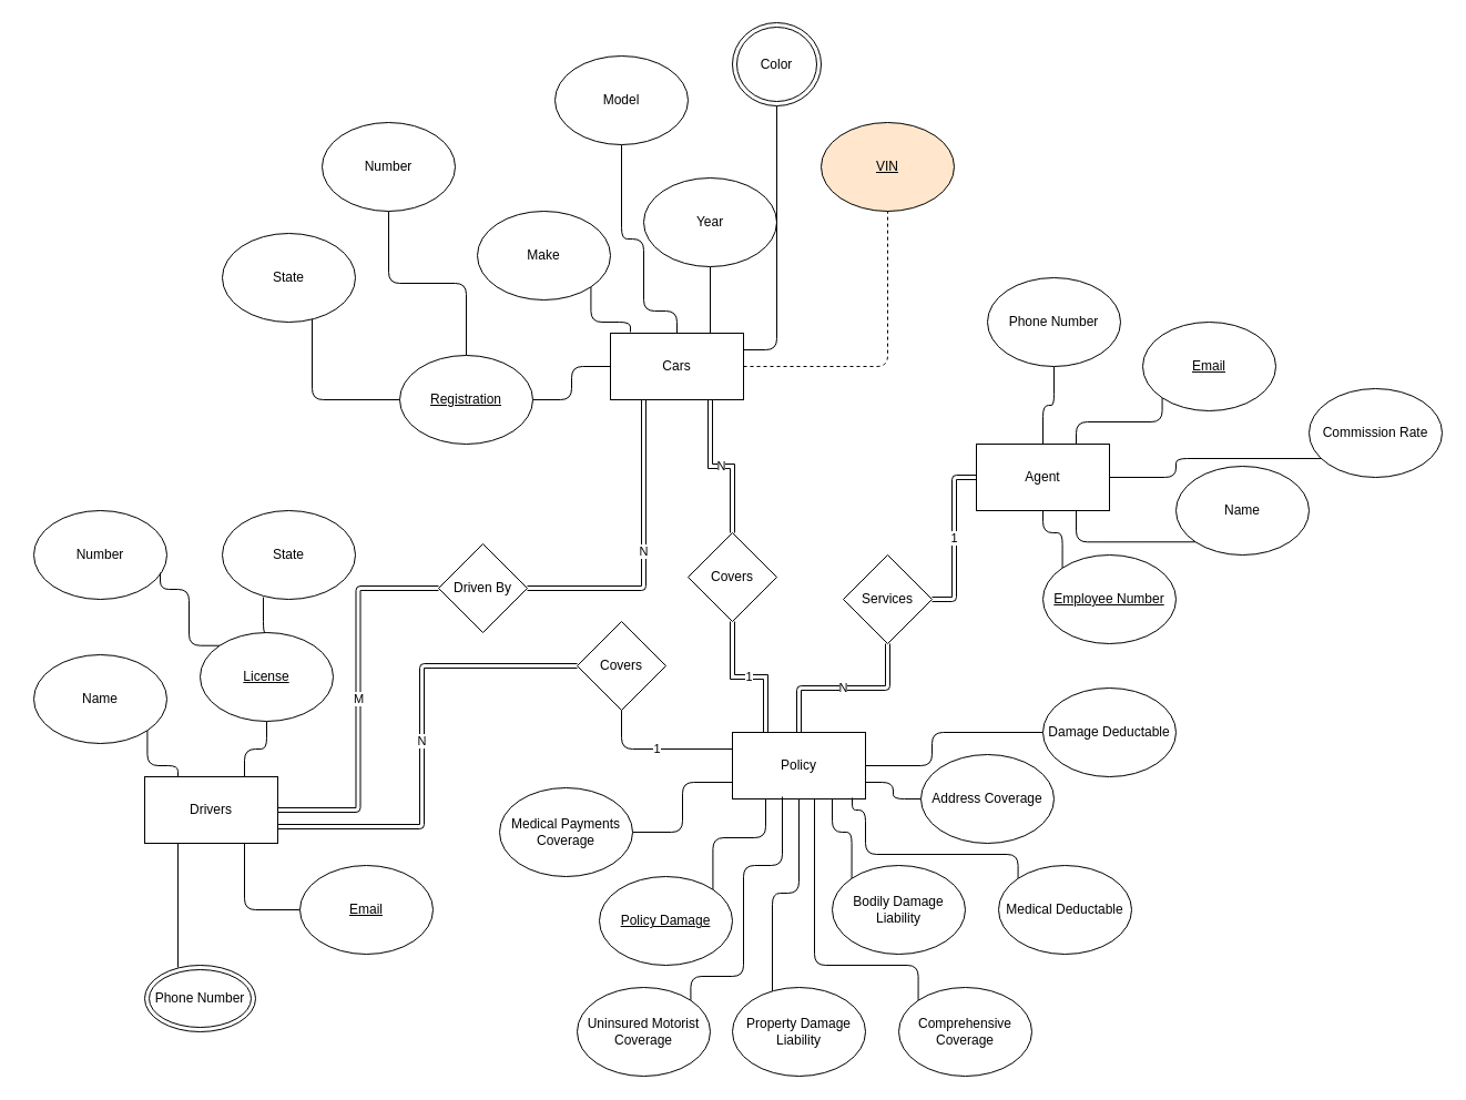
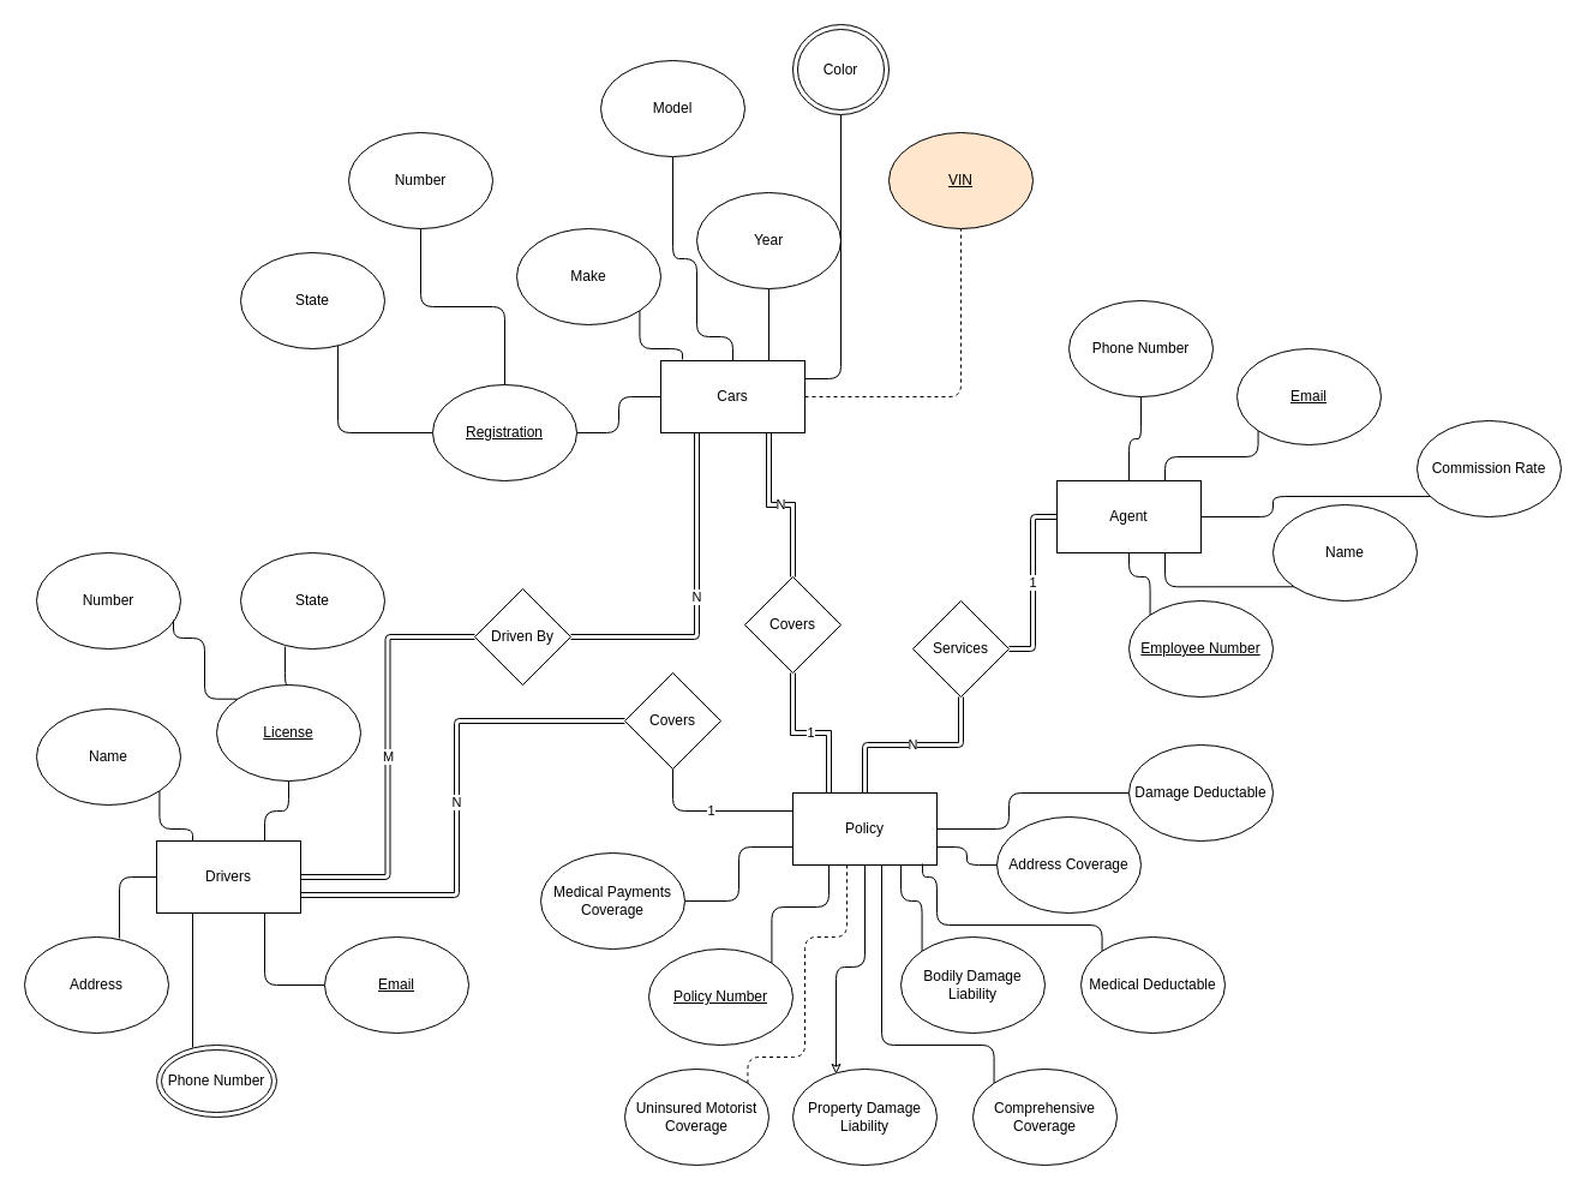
  <mxCell id="0" />
  <mxCell id="1" parent="0" />
  <mxCell id="2" style="edgeStyle=orthogonalEdgeStyle;rounded=1;orthogonalLoop=1;jettySize=auto;html=1;exitX=0.25;exitY=1;exitDx=0;exitDy=0;entryX=1;entryY=0;entryDx=0;entryDy=0;endArrow=none;endFill=0;" parent="1" source="8" target="44" edge="1"><mxGeometry relative="1" as="geometry" /></mxCell>
- <mxCell id="3" style="edgeStyle=orthogonalEdgeStyle;rounded=1;orthogonalLoop=1;jettySize=auto;html=1;exitX=0.5;exitY=1;exitDx=0;exitDy=0;entryX=0.3;entryY=0.05;entryDx=0;entryDy=0;entryPerimeter=0;endArrow=none;endFill=0;" parent="1" source="8" target="48" edge="1"><mxGeometry relative="1" as="geometry" /></mxCell>
+ <mxCell id="3" style="edgeStyle=orthogonalEdgeStyle;rounded=1;orthogonalLoop=1;jettySize=auto;html=1;exitX=0.5;exitY=1;exitDx=0;exitDy=0;entryX=0.3;entryY=0.05;entryDx=0;entryDy=0;entryPerimeter=0;endArrow=classic;endFill=0;" parent="1" source="8" target="48" edge="1"><mxGeometry relative="1" as="geometry" /></mxCell>
  <mxCell id="4" style="edgeStyle=orthogonalEdgeStyle;rounded=1;orthogonalLoop=1;jettySize=auto;html=1;exitX=0.75;exitY=1;exitDx=0;exitDy=0;entryX=0;entryY=0;entryDx=0;entryDy=0;endArrow=none;endFill=0;" parent="1" source="8" target="41" edge="1"><mxGeometry relative="1" as="geometry" /></mxCell>
  <mxCell id="5" style="edgeStyle=orthogonalEdgeStyle;rounded=1;orthogonalLoop=1;jettySize=auto;html=1;exitX=1;exitY=0.75;exitDx=0;exitDy=0;entryX=0;entryY=0.5;entryDx=0;entryDy=0;endArrow=none;endFill=0;" parent="1" source="8" target="45" edge="1"><mxGeometry relative="1" as="geometry" /></mxCell>
  <mxCell id="6" value="1" style="edgeStyle=orthogonalEdgeStyle;rounded=1;orthogonalLoop=1;jettySize=auto;html=1;exitX=0;exitY=0.25;exitDx=0;exitDy=0;entryX=0.5;entryY=1;entryDx=0;entryDy=0;endArrow=none;endFill=0;" parent="1" source="8" target="74" edge="1"><mxGeometry relative="1" as="geometry" /></mxCell>
  <mxCell id="7" value="1" style="edgeStyle=orthogonalEdgeStyle;rounded=0;orthogonalLoop=1;jettySize=auto;html=1;exitX=0.25;exitY=0;exitDx=0;exitDy=0;entryX=0.5;entryY=1;entryDx=0;entryDy=0;endArrow=none;endFill=0;shape=link;" edge="1" parent="1" source="8" target="75"><mxGeometry relative="1" as="geometry" /></mxCell>
  <mxCell id="8" value="Policy" style="rounded=0;whiteSpace=wrap;html=1;" parent="1" vertex="1"><mxGeometry x="660" y="660" width="120" height="60" as="geometry" /></mxCell>
  <mxCell id="9" style="edgeStyle=orthogonalEdgeStyle;rounded=1;orthogonalLoop=1;jettySize=auto;html=1;exitX=0.75;exitY=0;exitDx=0;exitDy=0;entryX=0.5;entryY=1;entryDx=0;entryDy=0;endArrow=none;endFill=0;" parent="1" source="14" target="36" edge="1"><mxGeometry relative="1" as="geometry" /></mxCell>
+ <mxCell id="10" style="edgeStyle=orthogonalEdgeStyle;rounded=1;orthogonalLoop=1;jettySize=auto;html=1;exitX=0;exitY=0.5;exitDx=0;exitDy=0;entryX=0.658;entryY=0.013;entryDx=0;entryDy=0;entryPerimeter=0;endArrow=none;endFill=0;" parent="1" source="14" target="37" edge="1"><mxGeometry relative="1" as="geometry" /></mxCell>
  <mxCell id="11" style="edgeStyle=orthogonalEdgeStyle;rounded=1;orthogonalLoop=1;jettySize=auto;html=1;exitX=0.25;exitY=1;exitDx=0;exitDy=0;entryX=0.3;entryY=0.033;entryDx=0;entryDy=0;entryPerimeter=0;endArrow=none;endFill=0;" parent="1" source="14" target="40" edge="1"><mxGeometry relative="1" as="geometry" /></mxCell>
  <mxCell id="12" style="edgeStyle=orthogonalEdgeStyle;rounded=1;orthogonalLoop=1;jettySize=auto;html=1;exitX=0.75;exitY=1;exitDx=0;exitDy=0;entryX=0;entryY=0.5;entryDx=0;entryDy=0;endArrow=none;endFill=0;" parent="1" source="14" target="31" edge="1"><mxGeometry relative="1" as="geometry" /></mxCell>
  <mxCell id="13" value="M" style="edgeStyle=orthogonalEdgeStyle;rounded=1;orthogonalLoop=1;jettySize=auto;html=1;entryX=0;entryY=0.5;entryDx=0;entryDy=0;endArrow=none;endFill=0;shape=link;" parent="1" source="14" target="68" edge="1"><mxGeometry relative="1" as="geometry" /></mxCell>
  <mxCell id="14" value="Drivers" style="rounded=0;whiteSpace=wrap;html=1;" parent="1" vertex="1"><mxGeometry x="130" y="700" width="120" height="60" as="geometry" /></mxCell>
  <mxCell id="15" style="edgeStyle=orthogonalEdgeStyle;rounded=1;orthogonalLoop=1;jettySize=auto;html=1;entryX=1;entryY=0.5;entryDx=0;entryDy=0;endArrow=none;endFill=0;" parent="1" source="20" target="23" edge="1"><mxGeometry relative="1" as="geometry" /></mxCell>
  <mxCell id="16" style="edgeStyle=orthogonalEdgeStyle;rounded=1;orthogonalLoop=1;jettySize=auto;html=1;entryX=0.5;entryY=1;entryDx=0;entryDy=0;endArrow=none;endFill=0;dashed=1;" parent="1" source="20" target="24" edge="1"><mxGeometry relative="1" as="geometry" /></mxCell>
  <mxCell id="17" style="edgeStyle=orthogonalEdgeStyle;rounded=1;orthogonalLoop=1;jettySize=auto;html=1;exitX=0.75;exitY=0;exitDx=0;exitDy=0;entryX=0.5;entryY=1;entryDx=0;entryDy=0;endArrow=none;endFill=0;" parent="1" source="20" target="27" edge="1"><mxGeometry relative="1" as="geometry" /></mxCell>
  <mxCell id="18" style="edgeStyle=orthogonalEdgeStyle;rounded=1;orthogonalLoop=1;jettySize=auto;html=1;exitX=0.5;exitY=0;exitDx=0;exitDy=0;entryX=0.5;entryY=1;entryDx=0;entryDy=0;endArrow=none;endFill=0;" parent="1" source="20" target="30" edge="1"><mxGeometry relative="1" as="geometry"><Array as="points"><mxPoint x="610" y="280" /><mxPoint x="580" y="280" /><mxPoint x="580" y="215" /><mxPoint x="560" y="215" /></Array></mxGeometry></mxCell>
  <mxCell id="19" value="N" style="edgeStyle=orthogonalEdgeStyle;shape=link;rounded=0;orthogonalLoop=1;jettySize=auto;html=1;exitX=0.75;exitY=1;exitDx=0;exitDy=0;entryX=0.5;entryY=0;entryDx=0;entryDy=0;endArrow=none;endFill=0;" edge="1" parent="1" source="20" target="75"><mxGeometry relative="1" as="geometry" /></mxCell>
  <mxCell id="20" value="Cars" style="rounded=0;whiteSpace=wrap;html=1;" parent="1" vertex="1"><mxGeometry x="550" y="300" width="120" height="60" as="geometry" /></mxCell>
  <mxCell id="21" style="edgeStyle=orthogonalEdgeStyle;rounded=1;orthogonalLoop=1;jettySize=auto;html=1;entryX=0.675;entryY=0.063;entryDx=0;entryDy=0;entryPerimeter=0;endArrow=none;endFill=0;" parent="1" source="23" target="26" edge="1"><mxGeometry relative="1" as="geometry" /></mxCell>
  <mxCell id="22" style="edgeStyle=orthogonalEdgeStyle;rounded=1;orthogonalLoop=1;jettySize=auto;html=1;entryX=0.5;entryY=1;entryDx=0;entryDy=0;endArrow=none;endFill=0;" parent="1" source="23" target="25" edge="1"><mxGeometry relative="1" as="geometry" /></mxCell>
  <mxCell id="23" value="&lt;u&gt;Registration&lt;/u&gt;" style="ellipse;whiteSpace=wrap;html=1;" parent="1" vertex="1"><mxGeometry x="360" y="320" width="120" height="80" as="geometry" /></mxCell>
  <mxCell id="24" value="&lt;u&gt;VIN&lt;/u&gt;" style="ellipse;whiteSpace=wrap;html=1;fillColor=#ffe6cc;" parent="1" vertex="1"><mxGeometry x="740" y="110" width="120" height="80" as="geometry" /></mxCell>
  <mxCell id="25" value="Number" style="ellipse;whiteSpace=wrap;html=1;" parent="1" vertex="1"><mxGeometry x="290" y="110" width="120" height="80" as="geometry" /></mxCell>
  <mxCell id="26" value="State" style="ellipse;whiteSpace=wrap;html=1;" parent="1" vertex="1"><mxGeometry x="200" y="210" width="120" height="80" as="geometry" /></mxCell>
  <mxCell id="27" value="Year" style="ellipse;whiteSpace=wrap;html=1;" parent="1" vertex="1"><mxGeometry x="580" y="160" width="120" height="80" as="geometry" /></mxCell>
  <mxCell id="28" style="edgeStyle=orthogonalEdgeStyle;rounded=1;orthogonalLoop=1;jettySize=auto;html=1;exitX=1;exitY=1;exitDx=0;exitDy=0;entryX=0.15;entryY=-0.017;entryDx=0;entryDy=0;entryPerimeter=0;endArrow=none;endFill=0;" parent="1" source="29" target="20" edge="1"><mxGeometry relative="1" as="geometry" /></mxCell>
  <mxCell id="29" value="Make" style="ellipse;whiteSpace=wrap;html=1;" parent="1" vertex="1"><mxGeometry x="430" y="190" width="120" height="80" as="geometry" /></mxCell>
  <mxCell id="30" value="Model" style="ellipse;whiteSpace=wrap;html=1;" parent="1" vertex="1"><mxGeometry x="500" y="50" width="120" height="80" as="geometry" /></mxCell>
  <mxCell id="31" value="&lt;u&gt;Email&lt;/u&gt;" style="ellipse;whiteSpace=wrap;html=1;" parent="1" vertex="1"><mxGeometry x="270" y="780" width="120" height="80" as="geometry" /></mxCell>
  <mxCell id="32" value="State" style="ellipse;whiteSpace=wrap;html=1;" parent="1" vertex="1"><mxGeometry x="200" y="460" width="120" height="80" as="geometry" /></mxCell>
  <mxCell id="33" value="Number" style="ellipse;whiteSpace=wrap;html=1;" parent="1" vertex="1"><mxGeometry x="30" y="460" width="120" height="80" as="geometry" /></mxCell>
  <mxCell id="34" style="edgeStyle=orthogonalEdgeStyle;rounded=1;orthogonalLoop=1;jettySize=auto;html=1;exitX=0.5;exitY=0;exitDx=0;exitDy=0;entryX=0.308;entryY=0.975;entryDx=0;entryDy=0;entryPerimeter=0;endArrow=none;endFill=0;" parent="1" source="36" target="32" edge="1"><mxGeometry relative="1" as="geometry" /></mxCell>
  <mxCell id="35" style="edgeStyle=orthogonalEdgeStyle;rounded=1;orthogonalLoop=1;jettySize=auto;html=1;exitX=0;exitY=0;exitDx=0;exitDy=0;entryX=0.95;entryY=0.7;entryDx=0;entryDy=0;entryPerimeter=0;endArrow=none;endFill=0;" parent="1" source="36" target="33" edge="1"><mxGeometry relative="1" as="geometry"><Array as="points"><mxPoint x="170" y="582" /><mxPoint x="170" y="531" /><mxPoint x="144" y="531" /></Array></mxGeometry></mxCell>
  <mxCell id="36" value="&lt;u&gt;License&lt;/u&gt;" style="ellipse;whiteSpace=wrap;html=1;" parent="1" vertex="1"><mxGeometry x="180" y="570" width="120" height="80" as="geometry" /></mxCell>
+ <mxCell id="37" value="Address" style="ellipse;whiteSpace=wrap;html=1;" parent="1" vertex="1"><mxGeometry x="20" y="780" width="120" height="80" as="geometry" /></mxCell>
  <mxCell id="38" style="edgeStyle=orthogonalEdgeStyle;rounded=1;orthogonalLoop=1;jettySize=auto;html=1;exitX=1;exitY=1;exitDx=0;exitDy=0;entryX=0.25;entryY=0;entryDx=0;entryDy=0;endArrow=none;endFill=0;" parent="1" source="39" target="14" edge="1"><mxGeometry relative="1" as="geometry" /></mxCell>
  <mxCell id="39" value="Name" style="ellipse;whiteSpace=wrap;html=1;" parent="1" vertex="1"><mxGeometry x="30" y="590" width="120" height="80" as="geometry" /></mxCell>
  <mxCell id="40" value="Phone Number" style="ellipse;shape=doubleEllipse;whiteSpace=wrap;html=1;" parent="1" vertex="1"><mxGeometry x="130" y="870" width="100" height="60" as="geometry" /></mxCell>
  <mxCell id="41" value="Bodily Damage Liability" style="ellipse;whiteSpace=wrap;html=1;" parent="1" vertex="1"><mxGeometry x="750" y="780" width="120" height="80" as="geometry" /></mxCell>
  <mxCell id="42" style="edgeStyle=orthogonalEdgeStyle;rounded=1;orthogonalLoop=1;jettySize=auto;html=1;exitX=1;exitY=0.5;exitDx=0;exitDy=0;entryX=0;entryY=0.75;entryDx=0;entryDy=0;endArrow=none;endFill=0;" parent="1" source="43" target="8" edge="1"><mxGeometry relative="1" as="geometry" /></mxCell>
  <mxCell id="43" value="Medical Payments Coverage" style="ellipse;whiteSpace=wrap;html=1;" parent="1" vertex="1"><mxGeometry x="450" y="710" width="120" height="80" as="geometry" /></mxCell>
- <mxCell id="44" value="&lt;u&gt;Policy Damage&lt;/u&gt;" style="ellipse;whiteSpace=wrap;html=1;" parent="1" vertex="1"><mxGeometry x="540" y="790" width="120" height="80" as="geometry" /></mxCell>
+ <mxCell id="44" value="&lt;u&gt;Policy Number&lt;/u&gt;" style="ellipse;whiteSpace=wrap;html=1;" parent="1" vertex="1"><mxGeometry x="540" y="790" width="120" height="80" as="geometry" /></mxCell>
  <mxCell id="45" value="Address Coverage" style="ellipse;whiteSpace=wrap;html=1;" parent="1" vertex="1"><mxGeometry x="830" y="680" width="120" height="80" as="geometry" /></mxCell>
  <mxCell id="46" style="edgeStyle=orthogonalEdgeStyle;rounded=1;orthogonalLoop=1;jettySize=auto;html=1;exitX=0;exitY=0;exitDx=0;exitDy=0;entryX=0.9;entryY=0.983;entryDx=0;entryDy=0;entryPerimeter=0;endArrow=none;endFill=0;" parent="1" source="47" target="8" edge="1"><mxGeometry relative="1" as="geometry"><Array as="points"><mxPoint x="918" y="770" /><mxPoint x="780" y="770" /><mxPoint x="780" y="730" /><mxPoint x="768" y="730" /></Array></mxGeometry></mxCell>
  <mxCell id="47" value="Medical Deductable" style="ellipse;whiteSpace=wrap;html=1;" parent="1" vertex="1"><mxGeometry x="900" y="780" width="120" height="80" as="geometry" /></mxCell>
  <mxCell id="48" value="Property Damage Liability" style="ellipse;whiteSpace=wrap;html=1;" parent="1" vertex="1"><mxGeometry x="660" y="890" width="120" height="80" as="geometry" /></mxCell>
  <mxCell id="49" style="edgeStyle=orthogonalEdgeStyle;rounded=1;orthogonalLoop=1;jettySize=auto;html=1;exitX=0;exitY=0;exitDx=0;exitDy=0;endArrow=none;endFill=0;" parent="1" source="50" edge="1"><mxGeometry relative="1" as="geometry"><mxPoint x="734" y="720" as="targetPoint" /><Array as="points"><mxPoint x="828" y="870" /><mxPoint x="734" y="870" /></Array></mxGeometry></mxCell>
  <mxCell id="50" value="Comprehensive Coverage" style="ellipse;whiteSpace=wrap;html=1;" parent="1" vertex="1"><mxGeometry x="810" y="890" width="120" height="80" as="geometry" /></mxCell>
- <mxCell id="51" style="edgeStyle=orthogonalEdgeStyle;rounded=1;orthogonalLoop=1;jettySize=auto;html=1;exitX=1;exitY=0;exitDx=0;exitDy=0;entryX=0.375;entryY=0.967;entryDx=0;entryDy=0;entryPerimeter=0;endArrow=none;endFill=0;" parent="1" source="52" target="8" edge="1"><mxGeometry relative="1" as="geometry"><Array as="points"><mxPoint x="622" y="880" /><mxPoint x="670" y="880" /><mxPoint x="670" y="780" /><mxPoint x="705" y="780" /></Array></mxGeometry></mxCell>
+ <mxCell id="51" style="edgeStyle=orthogonalEdgeStyle;rounded=1;orthogonalLoop=1;jettySize=auto;html=1;exitX=1;exitY=0;exitDx=0;exitDy=0;entryX=0.375;entryY=0.967;entryDx=0;entryDy=0;entryPerimeter=0;endArrow=none;endFill=0;dashed=1;" parent="1" source="52" target="8" edge="1"><mxGeometry relative="1" as="geometry"><Array as="points"><mxPoint x="622" y="880" /><mxPoint x="670" y="880" /><mxPoint x="670" y="780" /><mxPoint x="705" y="780" /></Array></mxGeometry></mxCell>
  <mxCell id="52" value="Uninsured Motorist Coverage" style="ellipse;whiteSpace=wrap;html=1;" parent="1" vertex="1"><mxGeometry x="520" y="890" width="120" height="80" as="geometry" /></mxCell>
  <mxCell id="53" style="edgeStyle=orthogonalEdgeStyle;rounded=1;orthogonalLoop=1;jettySize=auto;html=1;exitX=0;exitY=0.5;exitDx=0;exitDy=0;entryX=1;entryY=0.5;entryDx=0;entryDy=0;endArrow=none;endFill=0;" parent="1" source="54" target="8" edge="1"><mxGeometry relative="1" as="geometry"><Array as="points"><mxPoint x="840" y="660" /><mxPoint x="840" y="690" /></Array></mxGeometry></mxCell>
  <mxCell id="54" value="Damage Deductable" style="ellipse;whiteSpace=wrap;html=1;" parent="1" vertex="1"><mxGeometry x="940" y="620" width="120" height="80" as="geometry" /></mxCell>
  <mxCell id="55" style="edgeStyle=orthogonalEdgeStyle;rounded=1;orthogonalLoop=1;jettySize=auto;html=1;entryX=0;entryY=0;entryDx=0;entryDy=0;endArrow=none;endFill=0;" parent="1" source="61" target="66" edge="1"><mxGeometry relative="1" as="geometry" /></mxCell>
  <mxCell id="56" style="edgeStyle=orthogonalEdgeStyle;rounded=1;orthogonalLoop=1;jettySize=auto;html=1;exitX=0.75;exitY=1;exitDx=0;exitDy=0;entryX=0;entryY=1;entryDx=0;entryDy=0;endArrow=none;endFill=0;" parent="1" source="61" target="65" edge="1"><mxGeometry relative="1" as="geometry" /></mxCell>
  <mxCell id="57" style="edgeStyle=orthogonalEdgeStyle;rounded=1;orthogonalLoop=1;jettySize=auto;html=1;exitX=1;exitY=0.5;exitDx=0;exitDy=0;entryX=0.1;entryY=0.788;entryDx=0;entryDy=0;entryPerimeter=0;endArrow=none;endFill=0;" parent="1" source="61" target="64" edge="1"><mxGeometry relative="1" as="geometry"><Array as="points"><mxPoint x="1060" y="430" /><mxPoint x="1060" y="413" /></Array></mxGeometry></mxCell>
  <mxCell id="58" style="edgeStyle=orthogonalEdgeStyle;rounded=1;orthogonalLoop=1;jettySize=auto;html=1;exitX=0.75;exitY=0;exitDx=0;exitDy=0;entryX=0;entryY=1;entryDx=0;entryDy=0;endArrow=none;endFill=0;" parent="1" source="61" target="63" edge="1"><mxGeometry relative="1" as="geometry"><Array as="points"><mxPoint x="970" y="380" /><mxPoint x="1048" y="380" /></Array></mxGeometry></mxCell>
  <mxCell id="59" style="edgeStyle=orthogonalEdgeStyle;rounded=1;orthogonalLoop=1;jettySize=auto;html=1;exitX=0.5;exitY=0;exitDx=0;exitDy=0;entryX=0.5;entryY=1;entryDx=0;entryDy=0;endArrow=none;endFill=0;" parent="1" source="61" target="62" edge="1"><mxGeometry relative="1" as="geometry" /></mxCell>
  <mxCell id="60" value="1" style="edgeStyle=orthogonalEdgeStyle;rounded=1;orthogonalLoop=1;jettySize=auto;html=1;exitX=0;exitY=0.5;exitDx=0;exitDy=0;entryX=1;entryY=0.5;entryDx=0;entryDy=0;endArrow=none;endFill=0;shape=link;" parent="1" source="61" target="70" edge="1"><mxGeometry relative="1" as="geometry" /></mxCell>
  <mxCell id="61" value="Agent" style="rounded=0;whiteSpace=wrap;html=1;" parent="1" vertex="1"><mxGeometry x="880" y="400" width="120" height="60" as="geometry" /></mxCell>
  <mxCell id="62" value="Phone Number" style="ellipse;whiteSpace=wrap;html=1;" parent="1" vertex="1"><mxGeometry x="890" y="250" width="120" height="80" as="geometry" /></mxCell>
  <mxCell id="63" value="&lt;u&gt;Email&lt;/u&gt;" style="ellipse;whiteSpace=wrap;html=1;" parent="1" vertex="1"><mxGeometry x="1030" y="290" width="120" height="80" as="geometry" /></mxCell>
  <mxCell id="64" value="Commission Rate" style="ellipse;whiteSpace=wrap;html=1;" parent="1" vertex="1"><mxGeometry x="1180" y="350" width="120" height="80" as="geometry" /></mxCell>
  <mxCell id="65" value="Name" style="ellipse;whiteSpace=wrap;html=1;" parent="1" vertex="1"><mxGeometry x="1060" y="420" width="120" height="80" as="geometry" /></mxCell>
  <mxCell id="66" value="&lt;u&gt;Employee Number&lt;/u&gt;" style="ellipse;whiteSpace=wrap;html=1;" parent="1" vertex="1"><mxGeometry x="940" y="500" width="120" height="80" as="geometry" /></mxCell>
  <mxCell id="67" value="N" style="edgeStyle=orthogonalEdgeStyle;rounded=1;orthogonalLoop=1;jettySize=auto;html=1;exitX=1;exitY=0.5;exitDx=0;exitDy=0;entryX=0.25;entryY=1;entryDx=0;entryDy=0;endArrow=none;endFill=0;shape=link;" parent="1" source="68" target="20" edge="1"><mxGeometry relative="1" as="geometry" /></mxCell>
  <mxCell id="68" value="Driven By" style="rhombus;whiteSpace=wrap;html=1;" parent="1" vertex="1"><mxGeometry x="395" y="490" width="80" height="80" as="geometry" /></mxCell>
  <mxCell id="69" value="N" style="edgeStyle=orthogonalEdgeStyle;rounded=1;orthogonalLoop=1;jettySize=auto;html=1;exitX=0.5;exitY=1;exitDx=0;exitDy=0;entryX=0.5;entryY=0;entryDx=0;entryDy=0;endArrow=none;endFill=0;shape=link;" parent="1" source="70" target="8" edge="1"><mxGeometry relative="1" as="geometry" /></mxCell>
  <mxCell id="70" value="Services" style="rhombus;whiteSpace=wrap;html=1;" parent="1" vertex="1"><mxGeometry x="760" y="500" width="80" height="80" as="geometry" /></mxCell>
  <mxCell id="71" style="edgeStyle=orthogonalEdgeStyle;rounded=1;orthogonalLoop=1;jettySize=auto;html=1;exitX=0.5;exitY=1;exitDx=0;exitDy=0;entryX=1;entryY=0.25;entryDx=0;entryDy=0;endArrow=none;endFill=0;" parent="1" source="72" target="20" edge="1"><mxGeometry relative="1" as="geometry" /></mxCell>
  <mxCell id="72" value="Color" style="ellipse;shape=doubleEllipse;whiteSpace=wrap;html=1;" parent="1" vertex="1"><mxGeometry x="660" y="20" width="80" height="75" as="geometry" /></mxCell>
  <mxCell id="73" value="N" style="edgeStyle=orthogonalEdgeStyle;rounded=1;orthogonalLoop=1;jettySize=auto;html=1;exitX=0;exitY=0.5;exitDx=0;exitDy=0;entryX=1;entryY=0.75;entryDx=0;entryDy=0;endArrow=none;endFill=0;shape=link;" parent="1" source="74" target="14" edge="1"><mxGeometry relative="1" as="geometry"><Array as="points"><mxPoint x="380" y="600" /><mxPoint x="380" y="745" /></Array></mxGeometry></mxCell>
  <mxCell id="74" value="Covers" style="rhombus;whiteSpace=wrap;html=1;" parent="1" vertex="1"><mxGeometry x="520" y="560" width="80" height="80" as="geometry" /></mxCell>
  <mxCell id="75" value="Covers" style="rhombus;whiteSpace=wrap;html=1;" vertex="1" parent="1"><mxGeometry x="620" y="480" width="80" height="80" as="geometry" /></mxCell>
